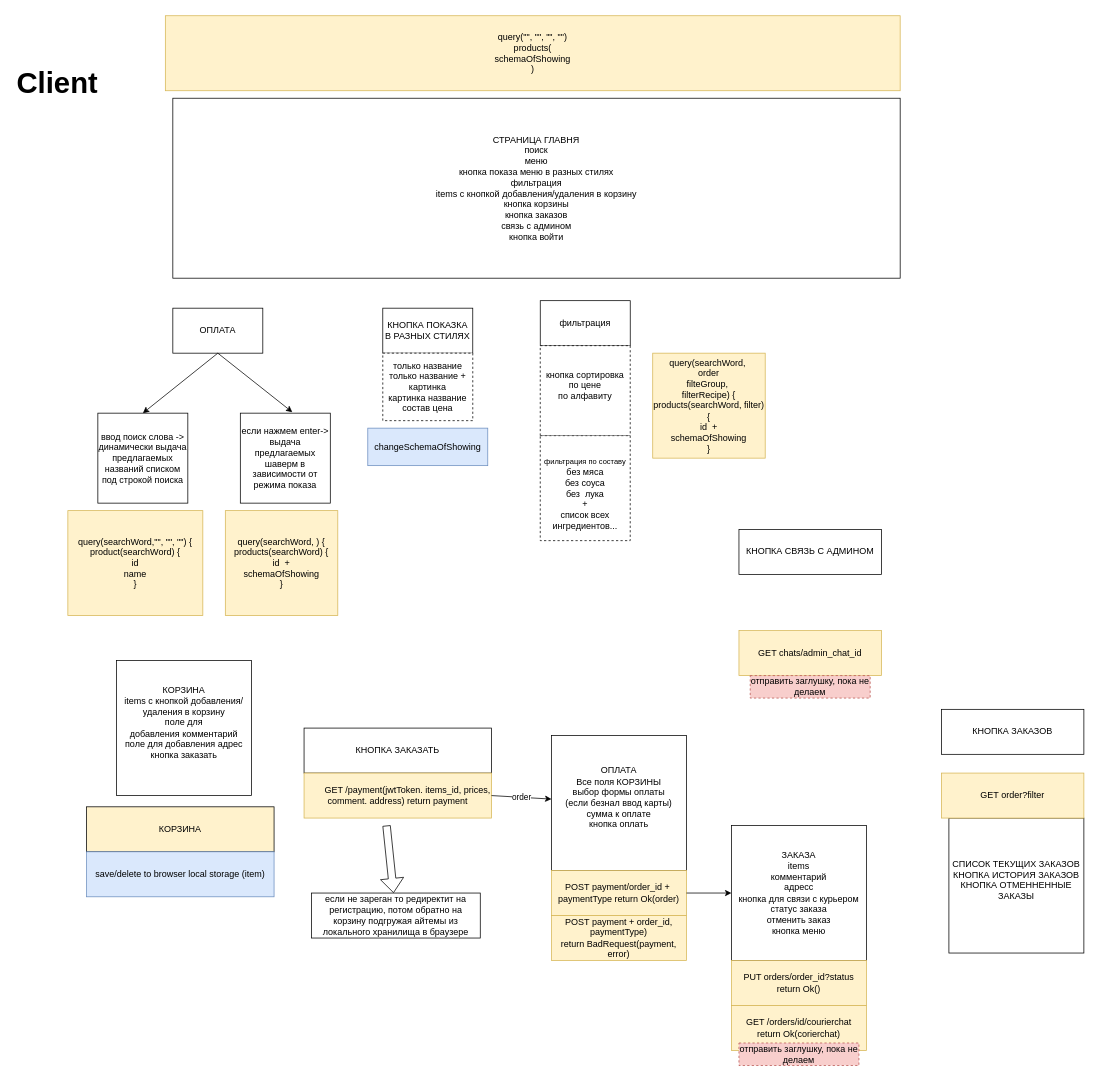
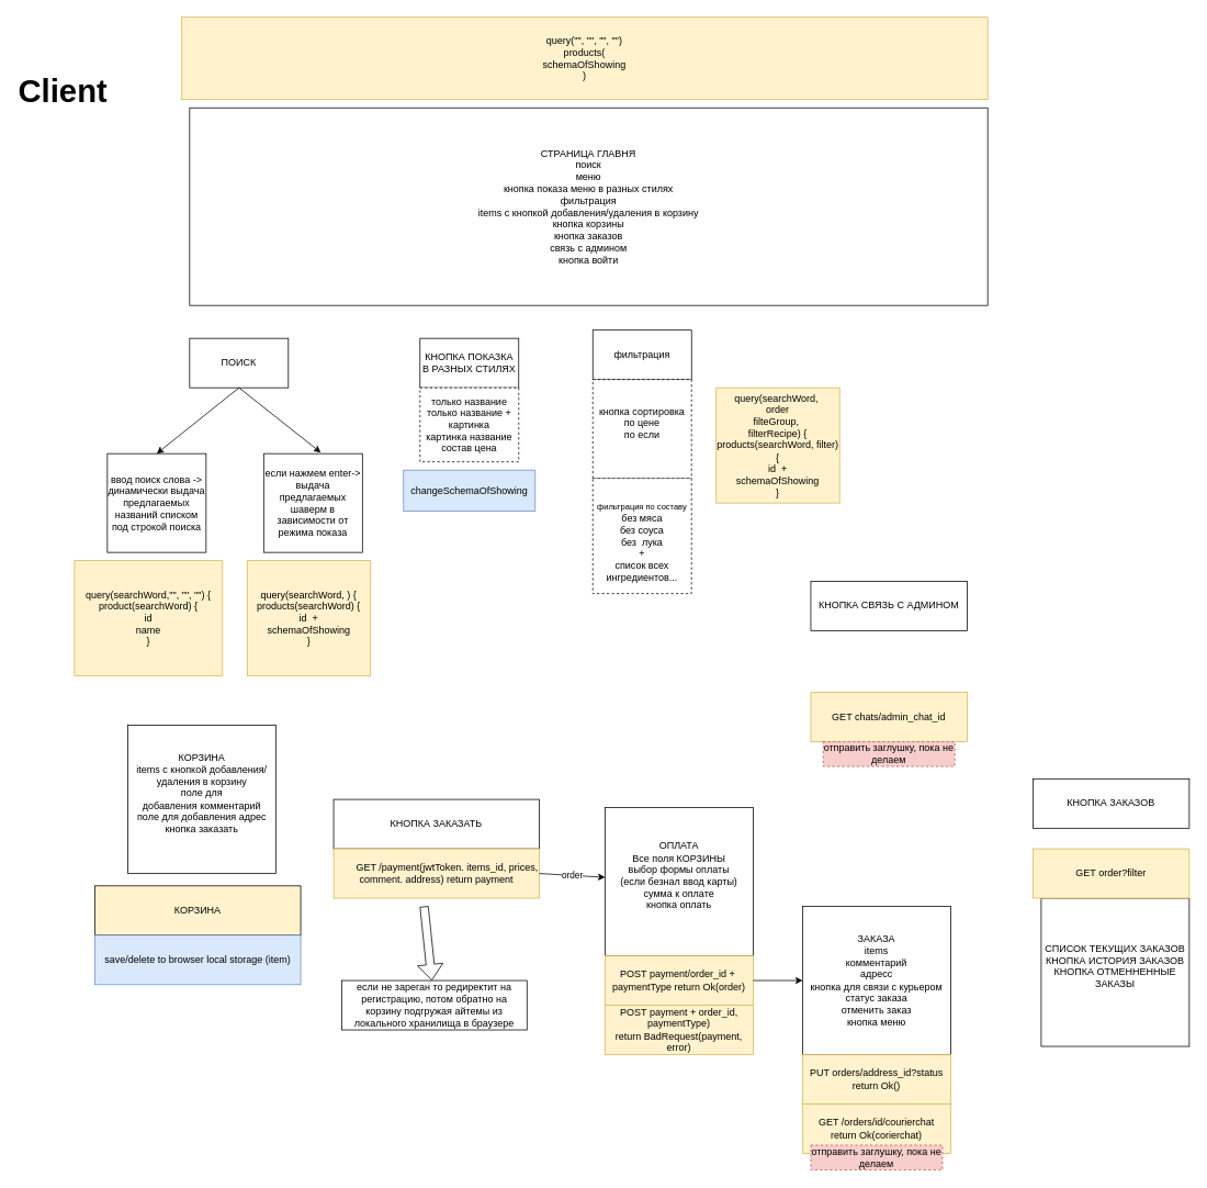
  <mxCell id="0" />
  <mxCell id="1" parent="0" />
  <mxCell id="2" value="СТРАНИЦА ГЛАВНЯ&lt;div&gt;поиск&lt;/div&gt;&lt;div&gt;меню&lt;/div&gt;&lt;div&gt;кнопка показа меню в разных стилях&lt;/div&gt;&lt;div&gt;фильтрация&lt;/div&gt;&lt;div&gt;items с кнопкой добавления/удаления в корзину&lt;/div&gt;&lt;div&gt;кнопка корзины&lt;/div&gt;&lt;div&gt;кнопка заказов&lt;/div&gt;&lt;div&gt;связь с админом&lt;/div&gt;&lt;div&gt;кнопка войти&lt;/div&gt;" style="rounded=0;whiteSpace=wrap;html=1;" parent="1" vertex="1"><mxGeometry x="230" y="130" width="970" height="240" as="geometry" /></mxCell>
- <mxCell id="3" value="ОПЛАТА" style="rounded=0;whiteSpace=wrap;html=1;" parent="1" vertex="1"><mxGeometry x="230" y="410" width="120" height="60" as="geometry" /></mxCell>
+ <mxCell id="3" value="ПОИСК" style="rounded=0;whiteSpace=wrap;html=1;" parent="1" vertex="1"><mxGeometry x="230" y="410" width="120" height="60" as="geometry" /></mxCell>
  <mxCell id="4" value="ввод поиск слова -&amp;gt;&lt;br&gt;&lt;div&gt;динамически выдача предлагаемых названий списком под строкой поиска&lt;/div&gt;" style="rounded=0;whiteSpace=wrap;html=1;" parent="1" vertex="1"><mxGeometry x="130" y="550" width="120" height="120" as="geometry" /></mxCell>
  <mxCell id="5" value="" style="endArrow=classic;html=1;rounded=0;exitX=0.5;exitY=1;exitDx=0;exitDy=0;entryX=0.5;entryY=0;entryDx=0;entryDy=0;" parent="1" source="3" target="4" edge="1"><mxGeometry width="50" height="50" relative="1" as="geometry"><mxPoint x="460" y="560" as="sourcePoint" /><mxPoint x="510" y="510" as="targetPoint" /></mxGeometry></mxCell>
  <mxCell id="6" value="если нажмем enter-&amp;gt;&lt;br&gt;&lt;div&gt;выдача предлагаемых шаверм в зависимости от режима показа&lt;/div&gt;" style="rounded=0;whiteSpace=wrap;html=1;" parent="1" vertex="1"><mxGeometry x="320" y="550" width="120" height="120" as="geometry" /></mxCell>
  <mxCell id="7" value="" style="endArrow=classic;html=1;rounded=0;exitX=0.5;exitY=1;exitDx=0;exitDy=0;entryX=0.578;entryY=-0.011;entryDx=0;entryDy=0;entryPerimeter=0;" parent="1" source="3" target="6" edge="1"><mxGeometry width="50" height="50" relative="1" as="geometry"><mxPoint x="630" y="550" as="sourcePoint" /><mxPoint x="680" y="500" as="targetPoint" /></mxGeometry></mxCell>
  <mxCell id="8" value="КНОПКА ПОКАЗКА В РАЗНЫХ СТИЛЯХ" style="rounded=0;whiteSpace=wrap;html=1;" parent="1" vertex="1"><mxGeometry x="510" y="410" width="120" height="60" as="geometry" /></mxCell>
  <mxCell id="9" value="только название&lt;div&gt;только название + картинка&lt;/div&gt;&lt;div&gt;картинка название состав цена&lt;/div&gt;" style="rounded=0;whiteSpace=wrap;html=1;dashed=1;" parent="1" vertex="1"><mxGeometry x="510" y="470" width="120" height="90" as="geometry" /></mxCell>
  <mxCell id="10" value="фильтрация" style="rounded=0;whiteSpace=wrap;html=1;" parent="1" vertex="1"><mxGeometry x="720" y="400" width="120" height="60" as="geometry" /></mxCell>
- <mxCell id="11" value="&lt;div&gt;кнопка сортировка&lt;/div&gt;по цене&lt;div&gt;по алфавиту&lt;/div&gt;&lt;div&gt;&lt;br&gt;&lt;/div&gt;" style="whiteSpace=wrap;html=1;aspect=fixed;dashed=1;" parent="1" vertex="1"><mxGeometry x="720" y="460" width="120" height="120" as="geometry" /></mxCell>
+ <mxCell id="11" value="&lt;div&gt;кнопка сортировка&lt;/div&gt;по цене&lt;div&gt;по если&lt;/div&gt;&lt;div&gt;&lt;br&gt;&lt;/div&gt;" style="whiteSpace=wrap;html=1;aspect=fixed;dashed=1;" parent="1" vertex="1"><mxGeometry x="720" y="460" width="120" height="120" as="geometry" /></mxCell>
  <mxCell id="12" value="&lt;div&gt;&lt;font style=&quot;font-size: 10px;&quot;&gt;&lt;br&gt;&lt;/font&gt;&lt;/div&gt;&lt;div&gt;&lt;font style=&quot;font-size: 10px;&quot;&gt;фильтрация по составу&lt;/font&gt;&lt;br&gt;без мяса&lt;/div&gt;&lt;div&gt;без соуса&lt;/div&gt;&lt;div&gt;без&amp;nbsp; лука&lt;/div&gt;&lt;div&gt;+&lt;/div&gt;&lt;div&gt;список всех ингредиентов...&lt;/div&gt;" style="rounded=0;whiteSpace=wrap;html=1;dashed=1;" parent="1" vertex="1"><mxGeometry x="720" y="580" width="120" height="140" as="geometry" /></mxCell>
  <mxCell id="13" value="query(searchWord,&quot;&quot;, &quot;&quot;, &quot;&quot;) {&lt;div&gt;product(&lt;span style=&quot;background-color: initial;&quot;&gt;searchWord&lt;/span&gt;&lt;span style=&quot;background-color: initial;&quot;&gt;) {&lt;/span&gt;&lt;/div&gt;&lt;div&gt;id&lt;/div&gt;&lt;div&gt;name&lt;/div&gt;&lt;div&gt;}&lt;/div&gt;" style="rounded=0;whiteSpace=wrap;html=1;fillColor=#fff2cc;strokeColor=#d6b656;" parent="1" vertex="1"><mxGeometry x="90" y="680" width="180" height="140" as="geometry" /></mxCell>
  <mxCell id="14" value="query(searchWord, ) {&lt;div&gt;products(&lt;span style=&quot;background-color: initial;&quot;&gt;searchWord&lt;/span&gt;&lt;span style=&quot;background-color: initial;&quot;&gt;) {&lt;/span&gt;&lt;/div&gt;&lt;div&gt;id&amp;nbsp; +&lt;/div&gt;&lt;div&gt;&lt;span style=&quot;background-color: initial;&quot;&gt;schemaOfShowing&lt;/span&gt;&lt;/div&gt;&lt;div&gt;&lt;span style=&quot;background-color: initial;&quot;&gt;}&lt;/span&gt;&lt;/div&gt;" style="rounded=0;whiteSpace=wrap;html=1;fillColor=#fff2cc;strokeColor=#d6b656;" parent="1" vertex="1"><mxGeometry x="300" y="680" width="150" height="140" as="geometry" /></mxCell>
  <mxCell id="15" value="changeSchemaOfShowing" style="rounded=0;whiteSpace=wrap;html=1;fillColor=#dae8fc;strokeColor=#6c8ebf;" parent="1" vertex="1"><mxGeometry x="490" y="570" width="160" height="50" as="geometry" /></mxCell>
  <mxCell id="16" value="query(&quot;&quot;, &quot;&quot;, &quot;&quot;, &quot;&quot;)&lt;div&gt;products(&lt;/div&gt;&lt;div&gt;schemaOfShowing&lt;br&gt;&lt;/div&gt;&lt;div&gt;)&lt;/div&gt;" style="rounded=0;whiteSpace=wrap;html=1;fillColor=#fff2cc;strokeColor=#d6b656;" parent="1" vertex="1"><mxGeometry y="20" width="980" height="100" as="geometry" x="220" /></mxCell>
  <mxCell id="17" value="query(searchWord,&amp;nbsp;&lt;div&gt;order&lt;/div&gt;&lt;div&gt;filteGroup,&amp;nbsp;&lt;/div&gt;&lt;div&gt;filterRecipe) {&lt;div&gt;products(&lt;span style=&quot;background-color: initial;&quot;&gt;searchWord, filter&lt;/span&gt;&lt;span style=&quot;background-color: initial;&quot;&gt;) {&lt;/span&gt;&lt;/div&gt;&lt;div&gt;id&amp;nbsp; +&lt;/div&gt;&lt;div&gt;&lt;span style=&quot;background-color: initial;&quot;&gt;schemaOfShowing&lt;/span&gt;&lt;/div&gt;&lt;div&gt;&lt;span style=&quot;background-color: initial;&quot;&gt;}&lt;/span&gt;&lt;/div&gt;&lt;/div&gt;" style="rounded=0;whiteSpace=wrap;html=1;fillColor=#fff2cc;strokeColor=#d6b656;" parent="1" vertex="1"><mxGeometry x="870" y="470" width="150" height="140" as="geometry" /></mxCell>
  <mxCell id="18" value="КОРЗИНА" style="rounded=0;whiteSpace=wrap;html=1;fillColor=#fff2cc;" parent="1" vertex="1"><mxGeometry x="115" y="1075" width="250" height="60" as="geometry" /></mxCell>
  <mxCell id="19" value="save/delete&lt;span style=&quot;background-color: initial;&quot;&gt;&amp;nbsp;to browser local storage (item)&lt;/span&gt;" style="rounded=0;whiteSpace=wrap;html=1;fillColor=#dae8fc;strokeColor=#6c8ebf;" parent="1" vertex="1"><mxGeometry x="115" y="1135" width="250" height="60" as="geometry" /></mxCell>
  <mxCell id="20" value="КНОПКА ЗАКАЗАТЬ" style="rounded=0;whiteSpace=wrap;html=1;" parent="1" vertex="1"><mxGeometry x="405" y="970" width="250" height="60" as="geometry" /></mxCell>
  <mxCell id="21" value="&lt;span style=&quot;white-space: pre;&quot;&gt;&#09;&lt;/span&gt;GET /payment(jwtToken. items_id, prices, comment. address) return payment" style="rounded=0;whiteSpace=wrap;html=1;fillColor=#fff2cc;strokeColor=#d6b656;" parent="1" vertex="1"><mxGeometry x="405" y="1030" width="250" height="60" as="geometry" /></mxCell>
  <mxCell id="22" value="" style="shape=flexArrow;endArrow=classic;html=1;rounded=0;" parent="1" target="23" edge="1"><mxGeometry width="50" height="50" relative="1" as="geometry"><mxPoint x="515" y="1100" as="sourcePoint" /><mxPoint x="515" y="1180" as="targetPoint" /></mxGeometry></mxCell>
  <mxCell id="23" value="если не зареган то редиректит на регистрацию, потом обратно на корзину подгружая айтемы из локального хранилища в браузере" style="rounded=0;whiteSpace=wrap;html=1;" parent="1" vertex="1"><mxGeometry x="415" y="1190" width="225" height="60" as="geometry" /></mxCell>
  <mxCell id="24" value="КОРЗИНА&lt;div&gt;&lt;div&gt;items с кнопкой добавления/удаления в корзину&lt;/div&gt;&lt;/div&gt;&lt;div&gt;&lt;span style=&quot;background-color: initial;&quot;&gt;поле для добавления&lt;/span&gt;&lt;span style=&quot;background-color: initial;&quot;&gt;&amp;nbsp;&lt;/span&gt;комментарий&lt;/div&gt;&lt;div&gt;поле для добавления адрес&lt;/div&gt;&lt;div&gt;кнопка заказать&lt;/div&gt;&lt;div&gt;&lt;br&gt;&lt;/div&gt;" style="rounded=0;whiteSpace=wrap;html=1;" parent="1" vertex="1"><mxGeometry x="155" y="880" width="180" height="180" as="geometry" /></mxCell>
  <mxCell id="25" value="&lt;div&gt;ОПЛАТА&lt;/div&gt;&lt;div&gt;Все поля КОРЗИНЫ&lt;/div&gt;&lt;div&gt;выбор формы оплаты&lt;/div&gt;&lt;div&gt;(если безнал ввод карты)&lt;/div&gt;&lt;div&gt;сумма к оплате&lt;/div&gt;&lt;div&gt;кнопка оплать&lt;/div&gt;&lt;div&gt;&lt;br&gt;&lt;/div&gt;" style="rounded=0;whiteSpace=wrap;html=1;" parent="1" vertex="1"><mxGeometry x="735" y="980" width="180" height="180" as="geometry" /></mxCell>
  <mxCell id="26" value="order" style="endArrow=classic;html=1;rounded=0;exitX=1;exitY=0.5;exitDx=0;exitDy=0;" parent="1" source="21" target="25" edge="1"><mxGeometry width="50" height="50" relative="1" as="geometry"><mxPoint x="615" y="1150" as="sourcePoint" /><mxPoint x="665" y="1100" as="targetPoint" /></mxGeometry></mxCell>
  <mxCell id="27" value="POST payment/order_id +&amp;nbsp; paymentType return&lt;span style=&quot;color: rgba(0, 0, 0, 0); font-family: monospace; font-size: 0px; text-align: start; text-wrap: nowrap;&quot;&gt;%3CmxGraphModel%3E%3Croot%3E%3CmxCell%20id%3D%220%22%2F%3E%3CmxCell%20id%3D%221%22%20parent%3D%220%22%2F%3E%3CmxCell%20id%3D%222%22%20value%3D%22%D0%97%D0%90%D0%9A%D0%90%D0%97%D0%90%26lt%3Bdiv%26gt%3B%26lt%3Bdiv%26gt%3Bitems%26lt%3B%2Fdiv%26gt%3B%26lt%3Bdiv%26gt%3B%D0%BA%D0%BE%D0%BC%D0%BC%D0%B5%D0%BD%D1%82%D0%B0%D1%80%D0%B8%D0%B9%26lt%3B%2Fdiv%26gt%3B%26lt%3Bdiv%26gt%3B%26lt%3Bspan%20style%3D%26quot%3Bbackground-color%3A%20initial%3B%26quot%3B%26gt%3B%D0%B0%D0%B4%D1%80%D0%B5%D1%81%D1%81%26lt%3B%2Fspan%26gt%3B%26lt%3B%2Fdiv%26gt%3B%26lt%3B%2Fdiv%26gt%3B%26lt%3Bdiv%26gt%3B%26lt%3Bspan%20style%3D%26quot%3Bbackground-color%3A%20initial%3B%26quot%3B%26gt%3B%D0%BA%D0%BD%D0%BE%D0%BF%D0%BA%D0%B0%20%D0%B4%D0%BB%D1%8F%20%D1%81%D0%B2%D1%8F%D0%B7%D0%B8%20%D1%81%20%D0%BA%D1%83%D1%80%D1%8C%D0%B5%D1%80%D0%BE%D0%BC%26lt%3B%2Fspan%26gt%3B%26lt%3B%2Fdiv%26gt%3B%26lt%3Bdiv%26gt%3B%26lt%3Bspan%20style%3D%26quot%3Bbackground-color%3A%20initial%3B%26quot%3B%26gt%3B%D1%81%D1%82%D0%B0%D1%82%D1%83%D1%81%20%D0%B7%D0%B0%D0%BA%D0%B0%D0%B7%D0%B0%26lt%3B%2Fspan%26gt%3B%26lt%3B%2Fdiv%26gt%3B%26lt%3Bdiv%26gt%3B%D0%BE%D1%82%D0%BC%D0%B5%D0%BD%D0%B8%D1%82%D1%8C%20%D0%B7%D0%B0%D0%BA%D0%B0%D0%B7%26lt%3B%2Fdiv%26gt%3B%26lt%3Bdiv%26gt%3B%D0%BA%D0%BD%D0%BE%D0%BF%D0%BA%D0%B0%20%D0%BC%D0%B5%D0%BD%D1%8E%26lt%3B%2Fdiv%26gt%3B%22%20style%3D%22rounded%3D0%3BwhiteSpace%3Dwrap%3Bhtml%3D1%3B%22%20vertex%3D%221%22%20parent%3D%221%22%3E%3CmxGeometry%20x%3D%22850%22%20y%3D%22-190%22%20width%3D%22180%22%20height%3D%22180%22%20as%3D%22geometry%22%2F%3E%3C%2FmxCell%3E%3C%2Froot%3E%3C%2FmxGraphModel%3E&lt;/span&gt;&amp;nbsp;Ok(order)" style="rounded=0;whiteSpace=wrap;html=1;fillColor=#fff2cc;strokeColor=#d6b656;" parent="1" vertex="1"><mxGeometry x="735" y="1160" width="180" height="60" as="geometry" /></mxCell>
  <mxCell id="28" value="ЗАКАЗА&lt;div&gt;&lt;div&gt;items&lt;/div&gt;&lt;div&gt;комментарий&lt;/div&gt;&lt;div&gt;&lt;span style=&quot;background-color: initial;&quot;&gt;адресс&lt;/span&gt;&lt;/div&gt;&lt;/div&gt;&lt;div&gt;&lt;span style=&quot;background-color: initial;&quot;&gt;кнопка для связи с курьером&lt;/span&gt;&lt;/div&gt;&lt;div&gt;&lt;span style=&quot;background-color: initial;&quot;&gt;статус заказа&lt;/span&gt;&lt;/div&gt;&lt;div&gt;отменить заказ&lt;/div&gt;&lt;div&gt;кнопка меню&lt;/div&gt;" style="rounded=0;whiteSpace=wrap;html=1;" parent="1" vertex="1"><mxGeometry x="975" y="1100" width="180" height="180" as="geometry" /></mxCell>
  <mxCell id="29" value="POST payment + order_id, paymentType)&lt;div&gt;return&lt;span style=&quot;color: rgba(0, 0, 0, 0); font-family: monospace; font-size: 0px; text-align: start; text-wrap: nowrap;&quot;&gt;%3CmxGraphModel%3E%3Croot%3E%3CmxCell%20id%3D%220%22%2F%3E%3CmxCell%20id%3D%221%22%20parent%3D%220%22%2F%3E%3CmxCell%20id%3D%222%22%20value%3D%22%D0%97%D0%90%D0%9A%D0%90%D0%97%D0%90%26lt%3Bdiv%26gt%3B%26lt%3Bdiv%26gt%3Bitems%26lt%3B%2Fdiv%26gt%3B%26lt%3Bdiv%26gt%3B%D0%BA%D0%BE%D0%BC%D0%BC%D0%B5%D0%BD%D1%82%D0%B0%D1%80%D0%B8%D0%B9%26lt%3B%2Fdiv%26gt%3B%26lt%3Bdiv%26gt%3B%26lt%3Bspan%20style%3D%26quot%3Bbackground-color%3A%20initial%3B%26quot%3B%26gt%3B%D0%B0%D0%B4%D1%80%D0%B5%D1%81%D1%81%26lt%3B%2Fspan%26gt%3B%26lt%3B%2Fdiv%26gt%3B%26lt%3B%2Fdiv%26gt%3B%26lt%3Bdiv%26gt%3B%26lt%3Bspan%20style%3D%26quot%3Bbackground-color%3A%20initial%3B%26quot%3B%26gt%3B%D0%BA%D0%BD%D0%BE%D0%BF%D0%BA%D0%B0%20%D0%B4%D0%BB%D1%8F%20%D1%81%D0%B2%D1%8F%D0%B7%D0%B8%20%D1%81%20%D0%BA%D1%83%D1%80%D1%8C%D0%B5%D1%80%D0%BE%D0%BC%26lt%3B%2Fspan%26gt%3B%26lt%3B%2Fdiv%26gt%3B%26lt%3Bdiv%26gt%3B%26lt%3Bspan%20style%3D%26quot%3Bbackground-color%3A%20initial%3B%26quot%3B%26gt%3B%D1%81%D1%82%D0%B0%D1%82%D1%83%D1%81%20%D0%B7%D0%B0%D0%BA%D0%B0%D0%B7%D0%B0%26lt%3B%2Fspan%26gt%3B%26lt%3B%2Fdiv%26gt%3B%26lt%3Bdiv%26gt%3B%D0%BE%D1%82%D0%BC%D0%B5%D0%BD%D0%B8%D1%82%D1%8C%20%D0%B7%D0%B0%D0%BA%D0%B0%D0%B7%26lt%3B%2Fdiv%26gt%3B%26lt%3Bdiv%26gt%3B%D0%BA%D0%BD%D0%BE%D0%BF%D0%BA%D0%B0%20%D0%BC%D0%B5%D0%BD%D1%8E%26lt%3B%2Fdiv%26gt%3B%22%20style%3D%22rounded%3D0%3BwhiteSpace%3Dwrap%3Bhtml%3D1%3B%22%20vertex%3D%221%22%20parent%3D%221%22%3E%3CmxGeometry%20x%3D%22850%22%20y%3D%22-190%22%20width%3D%22180%22%20height%3D%22180%22%20as%3D%22geometry%22%2F%3E%3C%2FmxCell%3E%3C%2Froot%3E%3C%2FmxGraphModel%3E&lt;/span&gt;&amp;nbsp;BadRequest(payment, error)&lt;/div&gt;" style="rounded=0;whiteSpace=wrap;html=1;fillColor=#fff2cc;strokeColor=#d6b656;" parent="1" vertex="1"><mxGeometry x="735" y="1220" width="180" height="60" as="geometry" /></mxCell>
  <mxCell id="30" value="" style="endArrow=classic;html=1;rounded=0;entryX=0;entryY=0.5;entryDx=0;entryDy=0;exitX=1;exitY=0.5;exitDx=0;exitDy=0;" parent="1" source="27" target="28" edge="1"><mxGeometry width="50" height="50" relative="1" as="geometry"><mxPoint x="755" y="1280" as="sourcePoint" /><mxPoint x="805" y="1230" as="targetPoint" /></mxGeometry></mxCell>
- <mxCell id="31" value="PUT orders/order_id?status return Ok()" style="rounded=0;whiteSpace=wrap;html=1;fillColor=#fff2cc;strokeColor=#d6b656;" parent="1" vertex="1"><mxGeometry x="975" y="1280" width="180" height="60" as="geometry" /></mxCell>
+ <mxCell id="31" value="PUT orders/address_id?status return Ok()" style="rounded=0;whiteSpace=wrap;html=1;fillColor=#fff2cc;strokeColor=#d6b656;" parent="1" vertex="1"><mxGeometry x="975" y="1280" width="180" height="60" as="geometry" /></mxCell>
  <mxCell id="32" value="GET /orders/id/courierchat&lt;div&gt;&lt;span style=&quot;background-color: initial;&quot;&gt;return Ok(corierchat)&lt;/span&gt;&lt;/div&gt;" style="rounded=0;whiteSpace=wrap;html=1;fillColor=#fff2cc;strokeColor=#d6b656;" parent="1" vertex="1"><mxGeometry x="975" y="1340" width="180" height="60" as="geometry" /></mxCell>
  <mxCell id="33" value="отправить заглушку, пока не делаем" style="rounded=0;whiteSpace=wrap;html=1;fillColor=#f8cecc;strokeColor=#b85450;dashed=1;" parent="1" vertex="1"><mxGeometry x="985" y="1390" width="160" height="30" as="geometry" /></mxCell>
  <mxCell id="34" value="КНОПКА ЗАКАЗОВ" style="rounded=0;whiteSpace=wrap;html=1;" parent="1" vertex="1"><mxGeometry x="1255" y="945" width="190" height="60" as="geometry" /></mxCell>
  <mxCell id="35" value="СПИСОК ТЕКУЩИХ ЗАКАЗОВ&lt;div&gt;КНОПКА ИСТОРИЯ ЗАКАЗОВ&lt;/div&gt;&lt;div&gt;КНОПКА ОТМЕННЕННЫЕ ЗАКАЗЫ&lt;br&gt;&lt;div&gt;&lt;div&gt;&lt;br&gt;&lt;/div&gt;&lt;/div&gt;&lt;/div&gt;" style="rounded=0;whiteSpace=wrap;html=1;" parent="1" vertex="1"><mxGeometry x="1265" y="1090" width="180" height="180" as="geometry" /></mxCell>
  <mxCell id="36" value="GET order?filter" style="rounded=0;whiteSpace=wrap;html=1;fillColor=#fff2cc;strokeColor=#d6b656;" parent="1" vertex="1"><mxGeometry x="1255" y="1030" width="190" height="60" as="geometry" /></mxCell>
  <mxCell id="37" value="КНОПКА СВЯЗЬ С АДМИНОМ" style="rounded=0;whiteSpace=wrap;html=1;" parent="1" vertex="1"><mxGeometry x="985" y="705" width="190" height="60" as="geometry" /></mxCell>
  <mxCell id="38" value="GET chats/admin_chat_id" style="rounded=0;whiteSpace=wrap;html=1;fillColor=#fff2cc;strokeColor=#d6b656;" parent="1" vertex="1"><mxGeometry x="985" y="840" width="190" height="60" as="geometry" /></mxCell>
  <mxCell id="39" value="отправить заглушку, пока не делаем" style="rounded=0;whiteSpace=wrap;html=1;fillColor=#f8cecc;strokeColor=#b85450;dashed=1;" parent="1" vertex="1"><mxGeometry x="1000" y="900" width="160" height="30" as="geometry" /></mxCell>
  <mxCell id="40" value="&lt;h1 style=&quot;margin-top: 0px;&quot;&gt;&lt;font style=&quot;font-size: 39px;&quot;&gt;Client&lt;/font&gt;&lt;/h1&gt;" style="text;html=1;whiteSpace=wrap;overflow=hidden;rounded=0;" parent="1" vertex="1"><mxGeometry x="20" y="80" width="180" height="120" as="geometry" /></mxCell>
